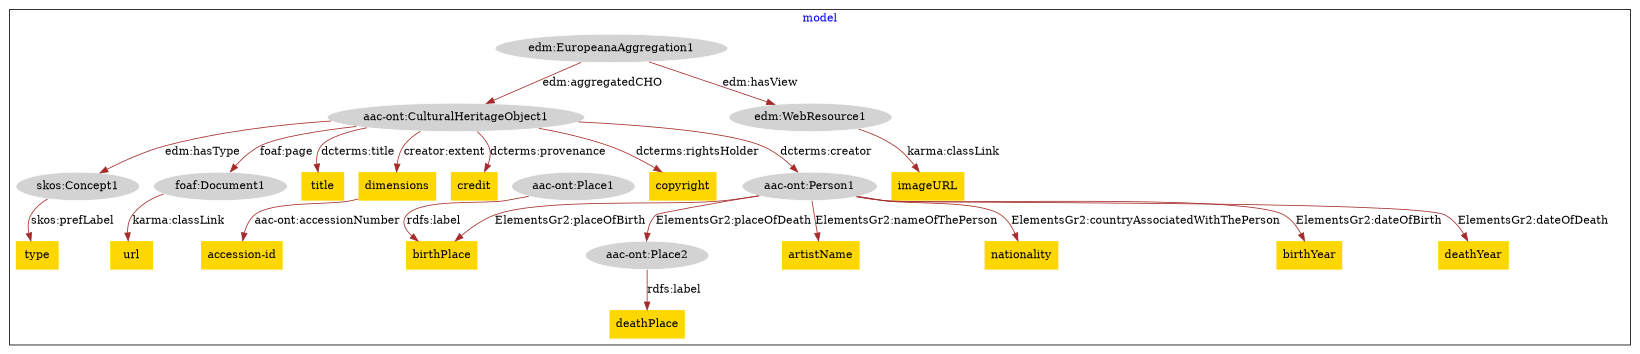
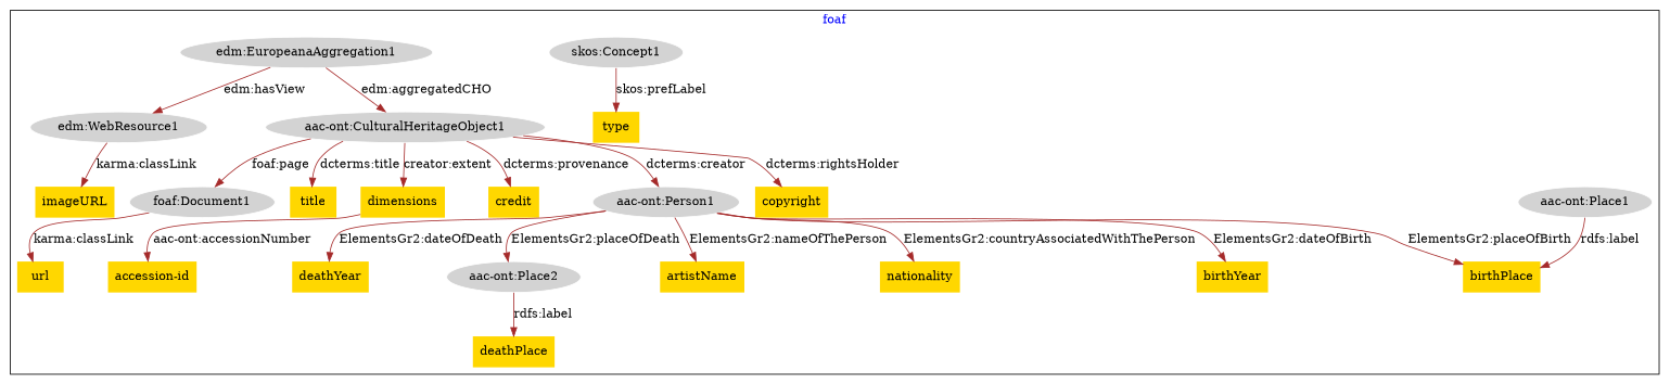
  digraph {
    fontcolor=blue
    remincross=true
    node [fillcolor=gold style=filled shape=plaintext]
    edge [color=brown fontcolor=black]
    n1 [color=white fillcolor=lightgray label="aac-ont:CulturalHeritageObject1" shape=""]
    n2 [label="accession-id"]
    n3 [color=white fillcolor=lightgray label="edm:WebResource1" shape=""]
    n4 [label=imageURL]
    n5 [label=copyright]
    n6 [color=white fillcolor=lightgray label="skos:Concept1" shape=""]
    n7 [label=type]
    n8 [color=white fillcolor=lightgray label="foaf:Document1" shape=""]
    n9 [label=url]
    n10 [label=title]
    n11 [label=dimensions]
    n12 [label=credit]
    n13 [color=white fillcolor=lightgray label="aac-ont:Person1" shape=""]
    n14 [label=artistName]
    n15 [label=nationality]
    n16 [label=birthYear]
    n17 [label=deathYear]
    n18 [color=white fillcolor=lightgray label="aac-ont:Place1" shape=""]
    n19 [label=birthPlace]
    n20 [color=white fillcolor=lightgray label="aac-ont:Place2" shape=""]
    n21 [label=deathPlace]
    n22 [color=white fillcolor=lightgray label="edm:EuropeanaAggregation1" shape=""]
    subgraph cluster_1 {
-     label=model
+     label=foaf
      n1
      n2
      n3
      n4
      n5
      n6
      n7
      n8
      n9
      n10
      n11
      n12
      n13
      n14
      n15
      n16
      n17
      n18
      n19
      n20
      n21
      n22
    }
    n1 -> n5 [label="dcterms:rightsHolder"]
-   n1 -> n6 [label="edm:hasType"]
    n1 -> n8 [label="foaf:page"]
    n1 -> n10 [label="dcterms:title"]
    n1 -> n11 [label="creator:extent"]
    n1 -> n12 [label="dcterms:provenance"]
    n1 -> n13 [label="dcterms:creator"]
    n3 -> n4 [label="karma:classLink"]
    n6 -> n7 [label="skos:prefLabel"]
    n8 -> n9 [label="karma:classLink"]
    n11 -> n2 [label="aac-ont:accessionNumber"]
    n13 -> n14 [label="ElementsGr2:nameOfThePerson"]
    n13 -> n15 [label="ElementsGr2:countryAssociatedWithThePerson"]
    n13 -> n16 [label="ElementsGr2:dateOfBirth"]
    n13 -> n17 [label="ElementsGr2:dateOfDeath"]
    n13 -> n19 [label="ElementsGr2:placeOfBirth"]
    n13 -> n20 [label="ElementsGr2:placeOfDeath"]
    n18 -> n19 [label="rdfs:label"]
    n20 -> n21 [label="rdfs:label"]
    n22 -> n1 [label="edm:aggregatedCHO"]
    n22 -> n3 [label="edm:hasView"]
  }
